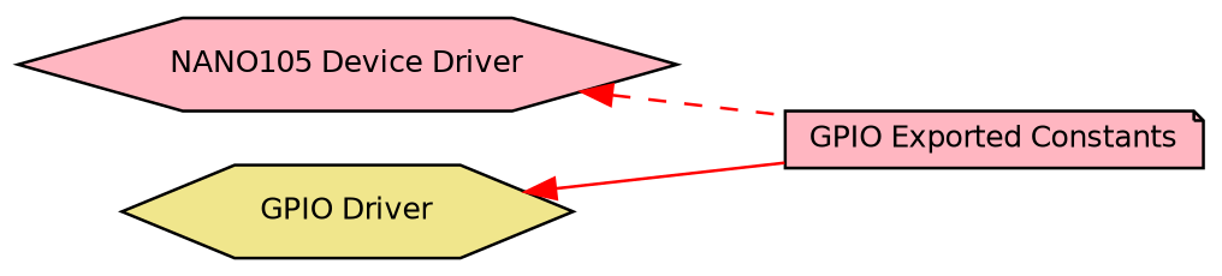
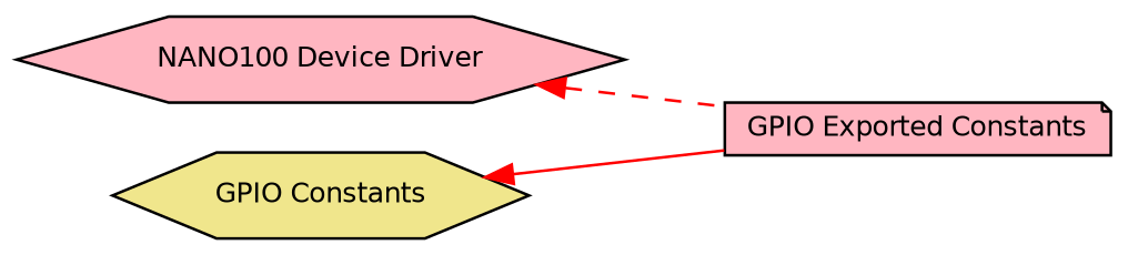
  digraph {
    rankdir=LR
    node [color=black fillcolor=lightpink fontname=Helvetica fontsize=10 shape=hexagon style=filled]
    edge [color=red dir=back fontname=Helvetica fontsize=10 labelfontname=Helvetica labelfontsize=10 shape=plaintext]
-   n1 [height=0.2 label="NANO105 Device Driver" width=0.4]
+   n1 [height=0.2 label="NANO100 Device Driver" width=0.4]
    n2 [height=0.2 label="GPIO Exported Constants" shape=note width=0.4]
-   n3 [fillcolor=khaki fontcolor=black height=0.2 label="GPIO Driver" width=0.4]
+   n3 [fillcolor=khaki fontcolor=black height=0.2 label="GPIO Constants" width=0.4]
    n1 -> n2 [style=dashed]
    n3 -> n2 [style=solid]
  }
